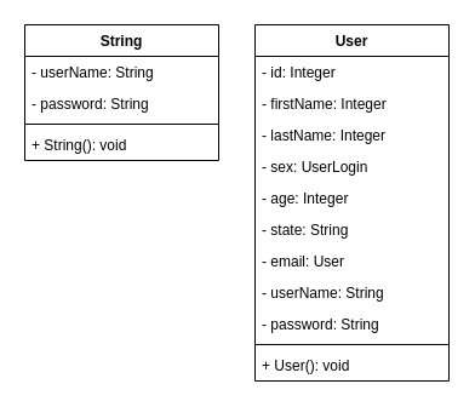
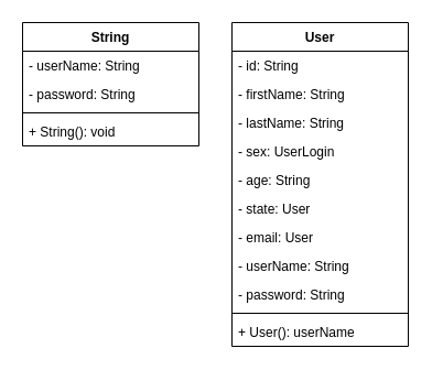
  <mxCell id="0" />
  <mxCell id="1" parent="0" />
  <mxCell id="2" value="String" style="swimlane;fontStyle=1;align=center;verticalAlign=top;childLayout=stackLayout;horizontal=1;startSize=26;horizontalStack=0;resizeParent=1;resizeParentMax=0;resizeLast=0;collapsible=1;marginBottom=0;" vertex="1" parent="1"><mxGeometry x="20" y="20" width="160" height="112" as="geometry" /></mxCell>
  <mxCell id="3" value="- userName: String" style="text;strokeColor=none;fillColor=none;align=left;verticalAlign=top;spacingLeft=4;spacingRight=4;overflow=hidden;rotatable=0;points=[[0,0.5],[1,0.5]];portConstraint=eastwest;" vertex="1" parent="2"><mxGeometry y="26" width="160" height="26" as="geometry" /></mxCell>
  <mxCell id="4" value="- password: String" style="text;strokeColor=none;fillColor=none;align=left;verticalAlign=top;spacingLeft=4;spacingRight=4;overflow=hidden;rotatable=0;points=[[0,0.5],[1,0.5]];portConstraint=eastwest;" vertex="1" parent="2"><mxGeometry y="52" width="160" height="26" as="geometry" /></mxCell>
  <mxCell id="5" value="" style="line;strokeWidth=1;fillColor=none;align=left;verticalAlign=middle;spacingTop=-1;spacingLeft=3;spacingRight=3;rotatable=0;labelPosition=right;points=[];portConstraint=eastwest;" vertex="1" parent="2"><mxGeometry y="78" width="160" height="8" as="geometry" /></mxCell>
  <mxCell id="6" value="+ String(): void" style="text;strokeColor=none;fillColor=none;align=left;verticalAlign=top;spacingLeft=4;spacingRight=4;overflow=hidden;rotatable=0;points=[[0,0.5],[1,0.5]];portConstraint=eastwest;" vertex="1" parent="2"><mxGeometry y="86" width="160" height="26" as="geometry" /></mxCell>
  <mxCell id="7" value="User" style="swimlane;fontStyle=1;align=center;verticalAlign=top;childLayout=stackLayout;horizontal=1;startSize=26;horizontalStack=0;resizeParent=1;resizeParentMax=0;resizeLast=0;collapsible=1;marginBottom=0;" vertex="1" parent="1"><mxGeometry x="210" y="20" width="160" height="294" as="geometry" /></mxCell>
- <mxCell id="8" value="- id: Integer" style="text;strokeColor=none;fillColor=none;align=left;verticalAlign=top;spacingLeft=4;spacingRight=4;overflow=hidden;rotatable=0;points=[[0,0.5],[1,0.5]];portConstraint=eastwest;" vertex="1" parent="7"><mxGeometry y="26" width="160" height="26" as="geometry" /></mxCell>
- <mxCell id="9" value="- firstName: Integer" style="text;strokeColor=none;fillColor=none;align=left;verticalAlign=top;spacingLeft=4;spacingRight=4;overflow=hidden;rotatable=0;points=[[0,0.5],[1,0.5]];portConstraint=eastwest;" vertex="1" parent="7"><mxGeometry y="52" width="160" height="26" as="geometry" /></mxCell>
- <mxCell id="10" value="- lastName: Integer" style="text;strokeColor=none;fillColor=none;align=left;verticalAlign=top;spacingLeft=4;spacingRight=4;overflow=hidden;rotatable=0;points=[[0,0.5],[1,0.5]];portConstraint=eastwest;" vertex="1" parent="7"><mxGeometry y="78" width="160" height="26" as="geometry" /></mxCell>
+ <mxCell id="8" value="- id: String" style="text;strokeColor=none;fillColor=none;align=left;verticalAlign=top;spacingLeft=4;spacingRight=4;overflow=hidden;rotatable=0;points=[[0,0.5],[1,0.5]];portConstraint=eastwest;" vertex="1" parent="7"><mxGeometry y="26" width="160" height="26" as="geometry" /></mxCell>
+ <mxCell id="9" value="- firstName: String" style="text;strokeColor=none;fillColor=none;align=left;verticalAlign=top;spacingLeft=4;spacingRight=4;overflow=hidden;rotatable=0;points=[[0,0.5],[1,0.5]];portConstraint=eastwest;" vertex="1" parent="7"><mxGeometry y="52" width="160" height="26" as="geometry" /></mxCell>
+ <mxCell id="10" value="- lastName: String" style="text;strokeColor=none;fillColor=none;align=left;verticalAlign=top;spacingLeft=4;spacingRight=4;overflow=hidden;rotatable=0;points=[[0,0.5],[1,0.5]];portConstraint=eastwest;" vertex="1" parent="7"><mxGeometry y="78" width="160" height="26" as="geometry" /></mxCell>
  <mxCell id="11" value="- sex: UserLogin" style="text;strokeColor=none;fillColor=none;align=left;verticalAlign=top;spacingLeft=4;spacingRight=4;overflow=hidden;rotatable=0;points=[[0,0.5],[1,0.5]];portConstraint=eastwest;" vertex="1" parent="7"><mxGeometry y="104" width="160" height="26" as="geometry" /></mxCell>
- <mxCell id="12" value="- age: Integer" style="text;strokeColor=none;fillColor=none;align=left;verticalAlign=top;spacingLeft=4;spacingRight=4;overflow=hidden;rotatable=0;points=[[0,0.5],[1,0.5]];portConstraint=eastwest;" vertex="1" parent="7"><mxGeometry y="130" width="160" height="26" as="geometry" /></mxCell>
- <mxCell id="13" value="- state: String" style="text;strokeColor=none;fillColor=none;align=left;verticalAlign=top;spacingLeft=4;spacingRight=4;overflow=hidden;rotatable=0;points=[[0,0.5],[1,0.5]];portConstraint=eastwest;" vertex="1" parent="7"><mxGeometry y="156" width="160" height="26" as="geometry" /></mxCell>
+ <mxCell id="12" value="- age: String" style="text;strokeColor=none;fillColor=none;align=left;verticalAlign=top;spacingLeft=4;spacingRight=4;overflow=hidden;rotatable=0;points=[[0,0.5],[1,0.5]];portConstraint=eastwest;" vertex="1" parent="7"><mxGeometry y="130" width="160" height="26" as="geometry" /></mxCell>
+ <mxCell id="13" value="- state: User" style="text;strokeColor=none;fillColor=none;align=left;verticalAlign=top;spacingLeft=4;spacingRight=4;overflow=hidden;rotatable=0;points=[[0,0.5],[1,0.5]];portConstraint=eastwest;" vertex="1" parent="7"><mxGeometry y="156" width="160" height="26" as="geometry" /></mxCell>
  <mxCell id="14" value="- email: User" style="text;strokeColor=none;fillColor=none;align=left;verticalAlign=top;spacingLeft=4;spacingRight=4;overflow=hidden;rotatable=0;points=[[0,0.5],[1,0.5]];portConstraint=eastwest;" vertex="1" parent="7"><mxGeometry y="182" width="160" height="26" as="geometry" /></mxCell>
  <mxCell id="15" value="- userName: String" style="text;strokeColor=none;fillColor=none;align=left;verticalAlign=top;spacingLeft=4;spacingRight=4;overflow=hidden;rotatable=0;points=[[0,0.5],[1,0.5]];portConstraint=eastwest;" vertex="1" parent="7"><mxGeometry y="208" width="160" height="26" as="geometry" /></mxCell>
  <mxCell id="16" value="- password: String" style="text;strokeColor=none;fillColor=none;align=left;verticalAlign=top;spacingLeft=4;spacingRight=4;overflow=hidden;rotatable=0;points=[[0,0.5],[1,0.5]];portConstraint=eastwest;" vertex="1" parent="7"><mxGeometry y="234" width="160" height="26" as="geometry" /></mxCell>
  <mxCell id="17" value="" style="line;strokeWidth=1;fillColor=none;align=left;verticalAlign=middle;spacingTop=-1;spacingLeft=3;spacingRight=3;rotatable=0;labelPosition=right;points=[];portConstraint=eastwest;" vertex="1" parent="7"><mxGeometry y="260" width="160" height="8" as="geometry" /></mxCell>
- <mxCell id="18" value="+ User(): void" style="text;strokeColor=none;fillColor=none;align=left;verticalAlign=top;spacingLeft=4;spacingRight=4;overflow=hidden;rotatable=0;points=[[0,0.5],[1,0.5]];portConstraint=eastwest;" vertex="1" parent="7"><mxGeometry y="268" width="160" height="26" as="geometry" /></mxCell>
+ <mxCell id="18" value="+ User(): userName" style="text;strokeColor=none;fillColor=none;align=left;verticalAlign=top;spacingLeft=4;spacingRight=4;overflow=hidden;rotatable=0;points=[[0,0.5],[1,0.5]];portConstraint=eastwest;" vertex="1" parent="7"><mxGeometry y="268" width="160" height="26" as="geometry" /></mxCell>
